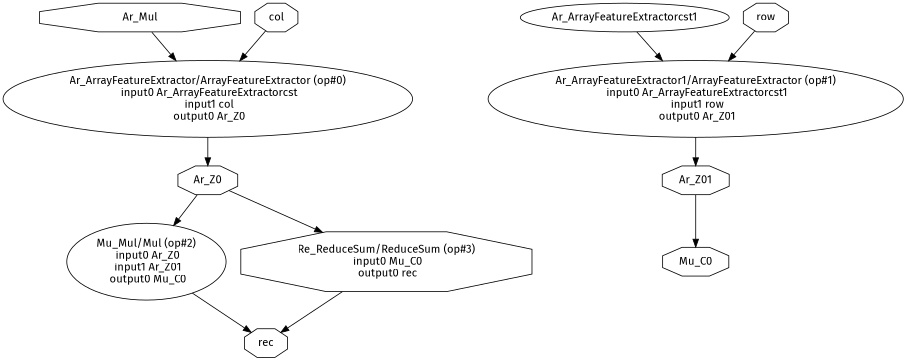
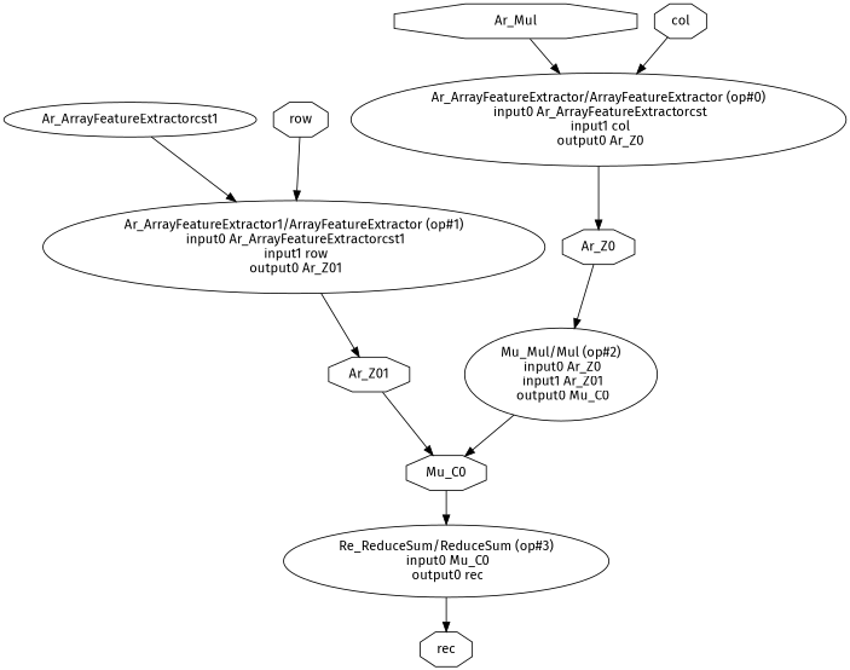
  digraph {
    fontname="Fira Sans"
    rankdir=TB
    node [fontname="Fira Sans" shape=octagon]
    edge [fontname="Fira Sans"]
    "Ar_ArrayFeatureExtractor/ArrayFeatureExtractor (op#0)\n input0 Ar_ArrayFeatureExtractorcst\n input1 col\n output0 Ar_Z0" [height=1.3356 width=6.5407 shape=""]
    n2 [height=0.5 label=Ar_Z0 width=1.0357]
    "Mu_Mul/Mul (op#2)\n input0 Ar_Z0\n input1 Ar_Z01\n output0 Mu_C0" [height=1.3356 width=2.5927 shape=""]
    n4 [height=0.5 label=Mu_C0 width=1.1529]
    n5 [height=0.5 label=Ar_Mul width=3.4979]
    n6 [height=0.5 label=col width=0.75]
-   "Re_ReduceSum/ReduceSum (op#3)\n input0 Mu_C0\n output0 rec" [height=1.041 width=4.3605]
+   "Re_ReduceSum/ReduceSum (op#3)\n input0 Mu_C0\n output0 rec" [height=1.041 width=4.3605 shape=""]
    "Ar_ArrayFeatureExtractor1/ArrayFeatureExtractor (op#1)\n input0 Ar_ArrayFeatureExtractorcst1\n input1 row\n output0 Ar_Z01" [height=1.3356 width=6.6782 shape=""]
    n9 [height=0.5 label=Ar_Z01 width=1.1725]
    n10 [height=0.5 label=Ar_ArrayFeatureExtractorcst1 shape=ellipse width=3.6347]
    n11 [height=0.5 label=row width=0.75]
    n12 [height=0.5 label=rec width=0.75]
    "Ar_ArrayFeatureExtractor/ArrayFeatureExtractor (op#0)\n input0 Ar_ArrayFeatureExtractorcst\n input1 col\n output0 Ar_Z0" -> n2
    n2 -> "Mu_Mul/Mul (op#2)\n input0 Ar_Z0\n input1 Ar_Z01\n output0 Mu_C0"
-   "Mu_Mul/Mul (op#2)\n input0 Ar_Z0\n input1 Ar_Z01\n output0 Mu_C0" -> n12
-   n2 -> "Re_ReduceSum/ReduceSum (op#3)\n input0 Mu_C0\n output0 rec"
+   "Mu_Mul/Mul (op#2)\n input0 Ar_Z0\n input1 Ar_Z01\n output0 Mu_C0" -> n4
+   n4 -> "Re_ReduceSum/ReduceSum (op#3)\n input0 Mu_C0\n output0 rec"
    n5 -> "Ar_ArrayFeatureExtractor/ArrayFeatureExtractor (op#0)\n input0 Ar_ArrayFeatureExtractorcst\n input1 col\n output0 Ar_Z0"
    n6 -> "Ar_ArrayFeatureExtractor/ArrayFeatureExtractor (op#0)\n input0 Ar_ArrayFeatureExtractorcst\n input1 col\n output0 Ar_Z0"
    "Re_ReduceSum/ReduceSum (op#3)\n input0 Mu_C0\n output0 rec" -> n12
    "Ar_ArrayFeatureExtractor1/ArrayFeatureExtractor (op#1)\n input0 Ar_ArrayFeatureExtractorcst1\n input1 row\n output0 Ar_Z01" -> n9
    n9 -> n4
    n10 -> "Ar_ArrayFeatureExtractor1/ArrayFeatureExtractor (op#1)\n input0 Ar_ArrayFeatureExtractorcst1\n input1 row\n output0 Ar_Z01"
    n11 -> "Ar_ArrayFeatureExtractor1/ArrayFeatureExtractor (op#1)\n input0 Ar_ArrayFeatureExtractorcst1\n input1 row\n output0 Ar_Z01"
  }
